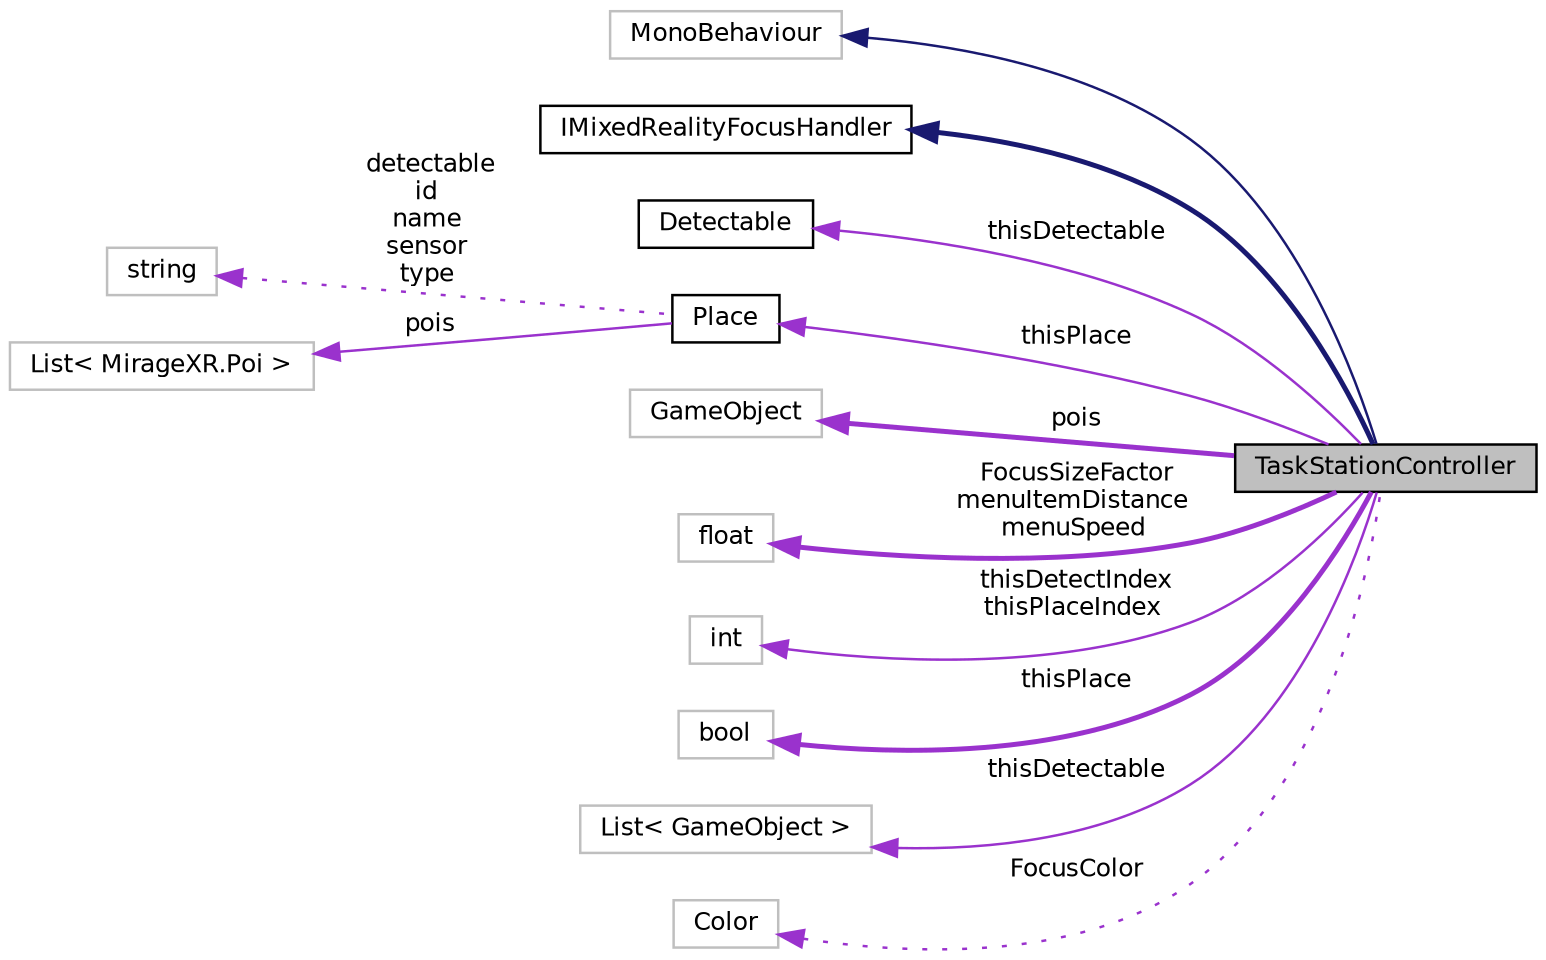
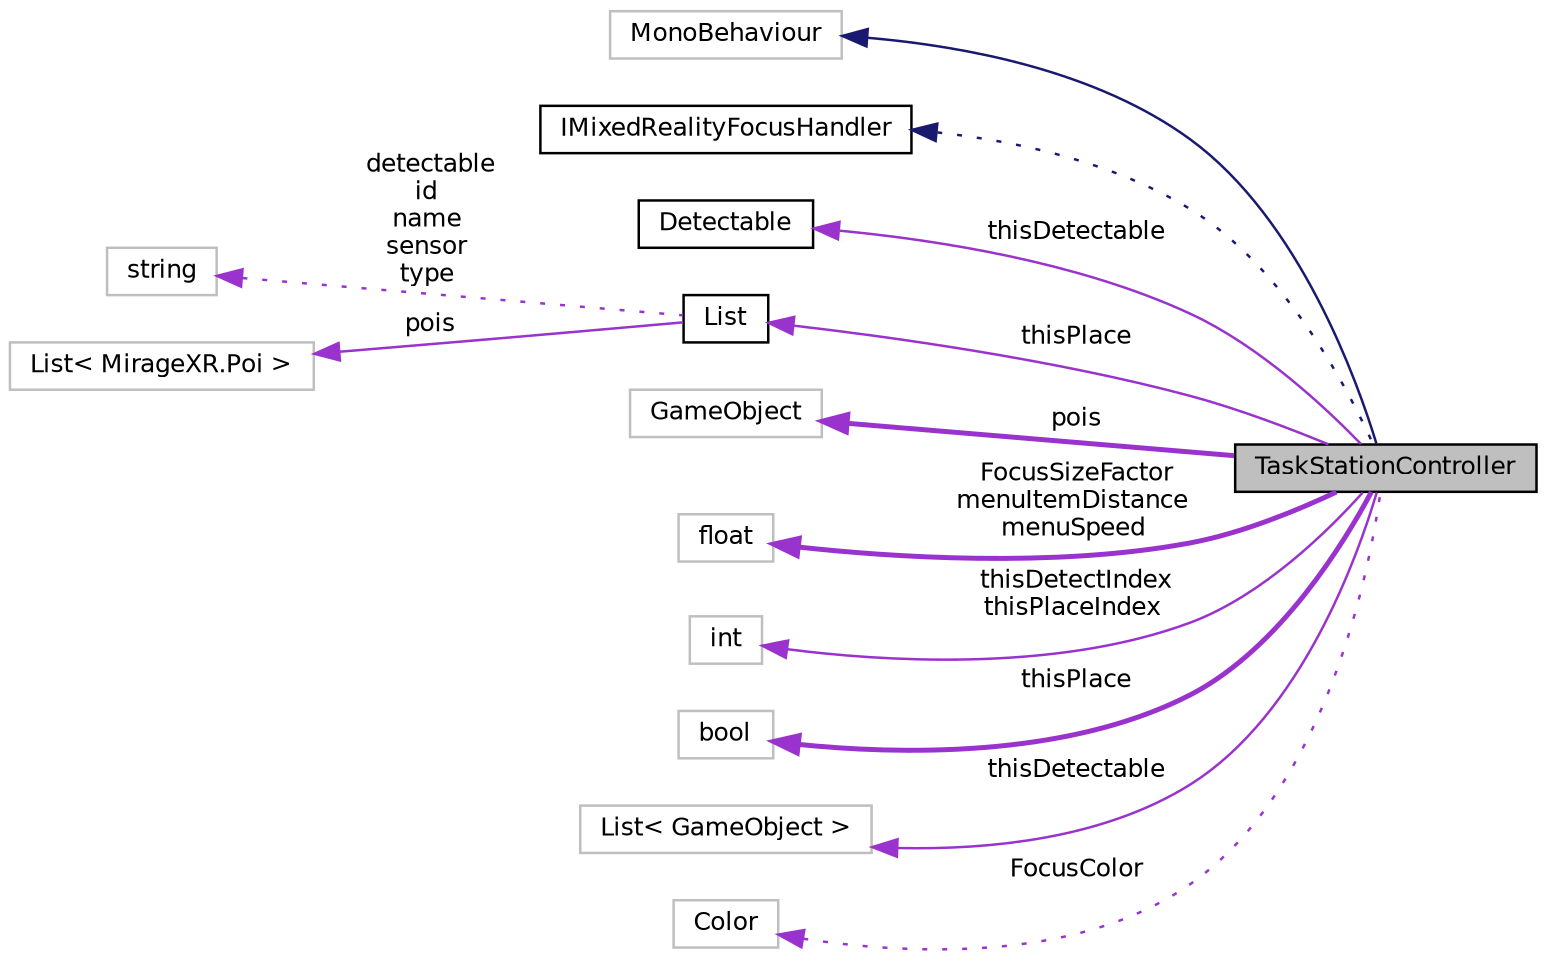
  digraph {
    rankdir=LR
    node [color=grey75 fillcolor=white fontname=Helvetica fontsize=10 shape=record style=filled]
    edge [color=darkorchid3 dir=back fontname=Helvetica fontsize=10 labelfontname=Helvetica labelfontsize=10 style=solid]
    n1 [color=black fillcolor=grey75 fontcolor=black height=0.2 label=TaskStationController width=0.4]
    n2 [height=0.2 label=MonoBehaviour width=0.4]
    n3 [color=black height=0.2 label=IMixedRealityFocusHandler width=0.4]
    n4 [color=black height=0.2 label=Detectable width=0.4]
    n5 [height=0.2 label=string width=0.4]
-   n6 [color=black height=0.2 label=Place width=0.4]
+   n6 [color=black height=0.2 label=List width=0.4]
    n7 [height=0.2 label=GameObject width=0.4]
    n8 [height=0.2 label="List\< MirageXR.Poi \>" width=0.4]
    n9 [height=0.2 label=float width=0.4]
    n10 [height=0.2 label=int width=0.4]
    n11 [height=0.2 label=bool width=0.4]
    n12 [height=0.2 label="List\< GameObject \>" width=0.4]
    n13 [height=0.2 label=Color width=0.4]
    n2 -> n1 [color=midnightblue]
-   n3 -> n1 [color=midnightblue style=bold]
+   n3 -> n1 [color=midnightblue style=dotted]
    n4 -> n1 [label=" thisDetectable"]
    n5 -> n6 [label=" detectable\nid\nname\nsensor\ntype" style=dotted]
    n6 -> n1 [label=" thisPlace"]
    n7 -> n1 [label=" pois" style=bold]
    n8 -> n6 [label=" pois"]
    n9 -> n1 [label=" FocusSizeFactor\nmenuItemDistance\nmenuSpeed" style=bold]
    n10 -> n1 [label=" thisDetectIndex\nthisPlaceIndex"]
    n11 -> n1 [label=" thisPlace" style=bold]
    n12 -> n1 [label=" thisDetectable"]
    n13 -> n1 [label=" FocusColor" style=dotted]
  }
